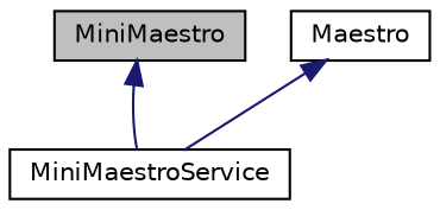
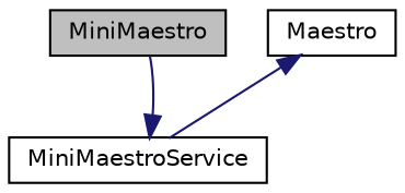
  digraph {
    node [color=black fillcolor=white fontname=Helvetica fontsize=10 shape=record style=filled]
    edge [color=midnightblue dir=back fontname=Helvetica fontsize=10 labelfontname=Helvetica labelfontsize=10 style=solid]
    n1 [fillcolor=grey75 fontcolor=black height=0.2 label=MiniMaestro width=0.4]
    n2 [height=0.2 label=MiniMaestroService width=0.4]
    n3 [height=0.2 label=Maestro width=0.4]
-   n1 -> n2
+   n2 -> n1
    n3 -> n2
  }
